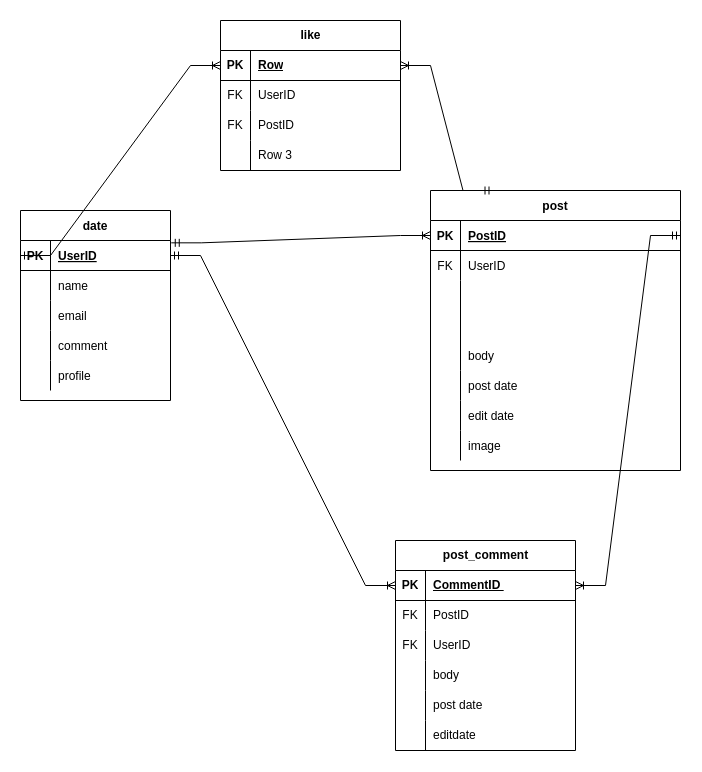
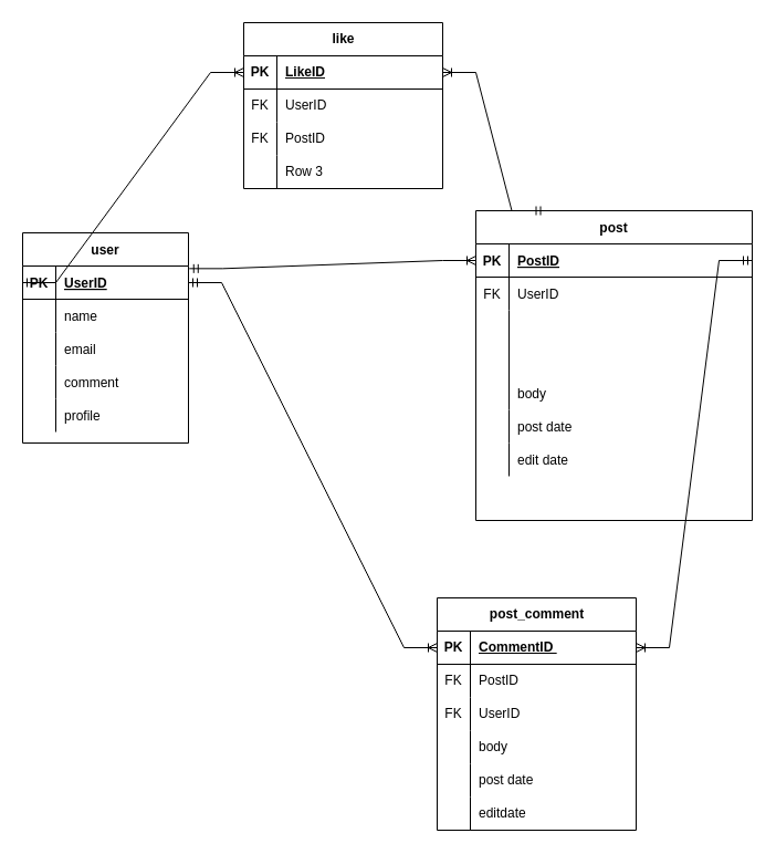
  <mxCell id="0" />
  <mxCell id="1" parent="0" />
  <mxCell id="2" value="post" style="shape=table;startSize=30;container=1;collapsible=1;childLayout=tableLayout;fixedRows=1;rowLines=0;fontStyle=1;align=center;resizeLast=1;" vertex="1" parent="1"><mxGeometry x="430" y="190" width="250" height="280" as="geometry" /></mxCell>
  <mxCell id="3" value="" style="shape=partialRectangle;collapsible=0;dropTarget=0;pointerEvents=0;fillColor=none;points=[[0,0.5],[1,0.5]];portConstraint=eastwest;top=0;left=0;right=0;bottom=1;" vertex="1" parent="2"><mxGeometry y="30" width="250" height="30" as="geometry" /></mxCell>
  <mxCell id="4" value="PK" style="shape=partialRectangle;overflow=hidden;connectable=0;fillColor=none;top=0;left=0;bottom=0;right=0;fontStyle=1;" vertex="1" parent="3"><mxGeometry width="30" height="30" as="geometry"><mxRectangle width="30" height="30" as="alternateBounds" /></mxGeometry></mxCell>
  <mxCell id="5" value="PostID" style="shape=partialRectangle;overflow=hidden;connectable=0;fillColor=none;top=0;left=0;bottom=0;right=0;align=left;spacingLeft=6;fontStyle=5;" vertex="1" parent="3"><mxGeometry x="30" width="220" height="30" as="geometry"><mxRectangle width="220" height="30" as="alternateBounds" /></mxGeometry></mxCell>
  <mxCell id="6" value="" style="shape=partialRectangle;collapsible=0;dropTarget=0;pointerEvents=0;fillColor=none;points=[[0,0.5],[1,0.5]];portConstraint=eastwest;top=0;left=0;right=0;bottom=0;" vertex="1" parent="2"><mxGeometry y="60" width="250" height="30" as="geometry" /></mxCell>
  <mxCell id="7" value="FK" style="shape=partialRectangle;overflow=hidden;connectable=0;fillColor=none;top=0;left=0;bottom=0;right=0;" vertex="1" parent="6"><mxGeometry width="30" height="30" as="geometry"><mxRectangle width="30" height="30" as="alternateBounds" /></mxGeometry></mxCell>
  <mxCell id="8" value="UserID" style="shape=partialRectangle;overflow=hidden;connectable=0;fillColor=none;top=0;left=0;bottom=0;right=0;align=left;spacingLeft=6;" vertex="1" parent="6"><mxGeometry x="30" width="220" height="30" as="geometry"><mxRectangle width="220" height="30" as="alternateBounds" /></mxGeometry></mxCell>
  <mxCell id="9" value="" style="shape=partialRectangle;collapsible=0;dropTarget=0;pointerEvents=0;fillColor=none;points=[[0,0.5],[1,0.5]];portConstraint=eastwest;top=0;left=0;right=0;bottom=0;" vertex="1" parent="2"><mxGeometry y="90" width="250" height="30" as="geometry" /></mxCell>
  <mxCell id="10" value="" style="shape=partialRectangle;overflow=hidden;connectable=0;fillColor=none;top=0;left=0;bottom=0;right=0;" vertex="1" parent="9"><mxGeometry width="30" height="30" as="geometry"><mxRectangle width="30" height="30" as="alternateBounds" /></mxGeometry></mxCell>
  <mxCell id="11" style="shape=partialRectangle;collapsible=0;dropTarget=0;pointerEvents=0;fillColor=none;points=[[0,0.5],[1,0.5]];portConstraint=eastwest;top=0;left=0;right=0;bottom=0;" vertex="1" parent="2"><mxGeometry y="120" width="250" height="30" as="geometry" /></mxCell>
  <mxCell id="12" style="shape=partialRectangle;overflow=hidden;connectable=0;fillColor=none;top=0;left=0;bottom=0;right=0;" vertex="1" parent="11"><mxGeometry width="30" height="30" as="geometry"><mxRectangle width="30" height="30" as="alternateBounds" /></mxGeometry></mxCell>
  <mxCell id="13" style="shape=partialRectangle;collapsible=0;dropTarget=0;pointerEvents=0;fillColor=none;points=[[0,0.5],[1,0.5]];portConstraint=eastwest;top=0;left=0;right=0;bottom=0;" vertex="1" parent="2"><mxGeometry y="150" width="250" height="30" as="geometry" /></mxCell>
  <mxCell id="14" style="shape=partialRectangle;overflow=hidden;connectable=0;fillColor=none;top=0;left=0;bottom=0;right=0;" vertex="1" parent="13"><mxGeometry width="30" height="30" as="geometry"><mxRectangle width="30" height="30" as="alternateBounds" /></mxGeometry></mxCell>
  <mxCell id="15" value="body" style="shape=partialRectangle;overflow=hidden;connectable=0;fillColor=none;top=0;left=0;bottom=0;right=0;align=left;spacingLeft=6;" vertex="1" parent="13"><mxGeometry x="30" width="220" height="30" as="geometry"><mxRectangle width="220" height="30" as="alternateBounds" /></mxGeometry></mxCell>
  <mxCell id="16" style="shape=partialRectangle;collapsible=0;dropTarget=0;pointerEvents=0;fillColor=none;points=[[0,0.5],[1,0.5]];portConstraint=eastwest;top=0;left=0;right=0;bottom=0;" vertex="1" parent="2"><mxGeometry y="180" width="250" height="30" as="geometry" /></mxCell>
  <mxCell id="17" style="shape=partialRectangle;overflow=hidden;connectable=0;fillColor=none;top=0;left=0;bottom=0;right=0;" vertex="1" parent="16"><mxGeometry width="30" height="30" as="geometry"><mxRectangle width="30" height="30" as="alternateBounds" /></mxGeometry></mxCell>
  <mxCell id="18" value="post date" style="shape=partialRectangle;overflow=hidden;connectable=0;fillColor=none;top=0;left=0;bottom=0;right=0;align=left;spacingLeft=6;" vertex="1" parent="16"><mxGeometry x="30" width="220" height="30" as="geometry"><mxRectangle width="220" height="30" as="alternateBounds" /></mxGeometry></mxCell>
  <mxCell id="19" style="shape=partialRectangle;collapsible=0;dropTarget=0;pointerEvents=0;fillColor=none;points=[[0,0.5],[1,0.5]];portConstraint=eastwest;top=0;left=0;right=0;bottom=0;" vertex="1" parent="2"><mxGeometry y="210" width="250" height="30" as="geometry" /></mxCell>
  <mxCell id="20" style="shape=partialRectangle;overflow=hidden;connectable=0;fillColor=none;top=0;left=0;bottom=0;right=0;" vertex="1" parent="19"><mxGeometry width="30" height="30" as="geometry"><mxRectangle width="30" height="30" as="alternateBounds" /></mxGeometry></mxCell>
  <mxCell id="21" value="edit date" style="shape=partialRectangle;overflow=hidden;connectable=0;fillColor=none;top=0;left=0;bottom=0;right=0;align=left;spacingLeft=6;" vertex="1" parent="19"><mxGeometry x="30" width="220" height="30" as="geometry"><mxRectangle width="220" height="30" as="alternateBounds" /></mxGeometry></mxCell>
  <mxCell id="22" style="shape=partialRectangle;collapsible=0;dropTarget=0;pointerEvents=0;fillColor=none;points=[[0,0.5],[1,0.5]];portConstraint=eastwest;top=0;left=0;right=0;bottom=0;" vertex="1" parent="2"><mxGeometry y="240" width="250" height="30" as="geometry" /></mxCell>
  <mxCell id="23" style="shape=partialRectangle;overflow=hidden;connectable=0;fillColor=none;top=0;left=0;bottom=0;right=0;" vertex="1" parent="22"><mxGeometry width="30" height="30" as="geometry"><mxRectangle width="30" height="30" as="alternateBounds" /></mxGeometry></mxCell>
- <mxCell id="24" value="image" style="shape=partialRectangle;overflow=hidden;connectable=0;fillColor=none;top=0;left=0;bottom=0;right=0;align=left;spacingLeft=6;" vertex="1" parent="22"><mxGeometry x="30" width="220" height="30" as="geometry"><mxRectangle width="220" height="30" as="alternateBounds" /></mxGeometry></mxCell>
- <mxCell id="25" value="date" style="shape=table;startSize=30;container=1;collapsible=1;childLayout=tableLayout;fixedRows=1;rowLines=0;fontStyle=1;align=center;resizeLast=1;" vertex="1" parent="1"><mxGeometry x="20" y="210" width="150" height="190" as="geometry" /></mxCell>
+ <mxCell id="25" value="user" style="shape=table;startSize=30;container=1;collapsible=1;childLayout=tableLayout;fixedRows=1;rowLines=0;fontStyle=1;align=center;resizeLast=1;" vertex="1" parent="1"><mxGeometry x="20" y="210" width="150" height="190" as="geometry" /></mxCell>
  <mxCell id="26" value="" style="shape=partialRectangle;collapsible=0;dropTarget=0;pointerEvents=0;fillColor=none;points=[[0,0.5],[1,0.5]];portConstraint=eastwest;top=0;left=0;right=0;bottom=1;" vertex="1" parent="25"><mxGeometry y="30" width="150" height="30" as="geometry" /></mxCell>
  <mxCell id="27" value="PK" style="shape=partialRectangle;overflow=hidden;connectable=0;fillColor=none;top=0;left=0;bottom=0;right=0;fontStyle=1;" vertex="1" parent="26"><mxGeometry width="30" height="30" as="geometry"><mxRectangle width="30" height="30" as="alternateBounds" /></mxGeometry></mxCell>
  <mxCell id="28" value="UserID" style="shape=partialRectangle;overflow=hidden;connectable=0;fillColor=none;top=0;left=0;bottom=0;right=0;align=left;spacingLeft=6;fontStyle=5;" vertex="1" parent="26"><mxGeometry x="30" width="120" height="30" as="geometry"><mxRectangle width="120" height="30" as="alternateBounds" /></mxGeometry></mxCell>
  <mxCell id="29" value="" style="shape=partialRectangle;collapsible=0;dropTarget=0;pointerEvents=0;fillColor=none;points=[[0,0.5],[1,0.5]];portConstraint=eastwest;top=0;left=0;right=0;bottom=0;" vertex="1" parent="25"><mxGeometry y="60" width="150" height="30" as="geometry" /></mxCell>
  <mxCell id="30" value="" style="shape=partialRectangle;overflow=hidden;connectable=0;fillColor=none;top=0;left=0;bottom=0;right=0;" vertex="1" parent="29"><mxGeometry width="30" height="30" as="geometry"><mxRectangle width="30" height="30" as="alternateBounds" /></mxGeometry></mxCell>
  <mxCell id="31" value="name" style="shape=partialRectangle;overflow=hidden;connectable=0;fillColor=none;top=0;left=0;bottom=0;right=0;align=left;spacingLeft=6;" vertex="1" parent="29"><mxGeometry x="30" width="120" height="30" as="geometry"><mxRectangle width="120" height="30" as="alternateBounds" /></mxGeometry></mxCell>
  <mxCell id="32" style="shape=partialRectangle;collapsible=0;dropTarget=0;pointerEvents=0;fillColor=none;points=[[0,0.5],[1,0.5]];portConstraint=eastwest;top=0;left=0;right=0;bottom=0;" vertex="1" parent="25"><mxGeometry y="90" width="150" height="30" as="geometry" /></mxCell>
  <mxCell id="33" style="shape=partialRectangle;overflow=hidden;connectable=0;fillColor=none;top=0;left=0;bottom=0;right=0;" vertex="1" parent="32"><mxGeometry width="30" height="30" as="geometry"><mxRectangle width="30" height="30" as="alternateBounds" /></mxGeometry></mxCell>
  <mxCell id="34" value="email" style="shape=partialRectangle;overflow=hidden;connectable=0;fillColor=none;top=0;left=0;bottom=0;right=0;align=left;spacingLeft=6;" vertex="1" parent="32"><mxGeometry x="30" width="120" height="30" as="geometry"><mxRectangle width="120" height="30" as="alternateBounds" /></mxGeometry></mxCell>
  <mxCell id="35" style="shape=partialRectangle;collapsible=0;dropTarget=0;pointerEvents=0;fillColor=none;points=[[0,0.5],[1,0.5]];portConstraint=eastwest;top=0;left=0;right=0;bottom=0;" vertex="1" parent="25"><mxGeometry y="120" width="150" height="30" as="geometry" /></mxCell>
  <mxCell id="36" style="shape=partialRectangle;overflow=hidden;connectable=0;fillColor=none;top=0;left=0;bottom=0;right=0;" vertex="1" parent="35"><mxGeometry width="30" height="30" as="geometry"><mxRectangle width="30" height="30" as="alternateBounds" /></mxGeometry></mxCell>
  <mxCell id="37" value="comment" style="shape=partialRectangle;overflow=hidden;connectable=0;fillColor=none;top=0;left=0;bottom=0;right=0;align=left;spacingLeft=6;" vertex="1" parent="35"><mxGeometry x="30" width="120" height="30" as="geometry"><mxRectangle width="120" height="30" as="alternateBounds" /></mxGeometry></mxCell>
  <mxCell id="38" style="shape=partialRectangle;collapsible=0;dropTarget=0;pointerEvents=0;fillColor=none;points=[[0,0.5],[1,0.5]];portConstraint=eastwest;top=0;left=0;right=0;bottom=0;" vertex="1" parent="25"><mxGeometry y="150" width="150" height="30" as="geometry" /></mxCell>
  <mxCell id="39" style="shape=partialRectangle;overflow=hidden;connectable=0;fillColor=none;top=0;left=0;bottom=0;right=0;" vertex="1" parent="38"><mxGeometry width="30" height="30" as="geometry"><mxRectangle width="30" height="30" as="alternateBounds" /></mxGeometry></mxCell>
  <mxCell id="40" value="profile" style="shape=partialRectangle;overflow=hidden;connectable=0;fillColor=none;top=0;left=0;bottom=0;right=0;align=left;spacingLeft=6;" vertex="1" parent="38"><mxGeometry x="30" width="120" height="30" as="geometry"><mxRectangle width="120" height="30" as="alternateBounds" /></mxGeometry></mxCell>
  <mxCell id="41" value="post_comment" style="shape=table;startSize=30;container=1;collapsible=1;childLayout=tableLayout;fixedRows=1;rowLines=0;fontStyle=1;align=center;resizeLast=1;html=1;" vertex="1" parent="1"><mxGeometry x="395" y="540" width="180" height="210" as="geometry" /></mxCell>
  <mxCell id="42" value="" style="shape=tableRow;horizontal=0;startSize=0;swimlaneHead=0;swimlaneBody=0;fillColor=none;collapsible=0;dropTarget=0;points=[[0,0.5],[1,0.5]];portConstraint=eastwest;top=0;left=0;right=0;bottom=1;" vertex="1" parent="41"><mxGeometry y="30" width="180" height="30" as="geometry" /></mxCell>
  <mxCell id="43" value="PK" style="shape=partialRectangle;connectable=0;fillColor=none;top=0;left=0;bottom=0;right=0;fontStyle=1;overflow=hidden;whiteSpace=wrap;html=1;" vertex="1" parent="42"><mxGeometry width="30" height="30" as="geometry"><mxRectangle width="30" height="30" as="alternateBounds" /></mxGeometry></mxCell>
  <mxCell id="44" value="CommentID&amp;nbsp;" style="shape=partialRectangle;connectable=0;fillColor=none;top=0;left=0;bottom=0;right=0;align=left;spacingLeft=6;fontStyle=5;overflow=hidden;whiteSpace=wrap;html=1;" vertex="1" parent="42"><mxGeometry x="30" width="150" height="30" as="geometry"><mxRectangle width="150" height="30" as="alternateBounds" /></mxGeometry></mxCell>
  <mxCell id="45" value="" style="shape=tableRow;horizontal=0;startSize=0;swimlaneHead=0;swimlaneBody=0;fillColor=none;collapsible=0;dropTarget=0;points=[[0,0.5],[1,0.5]];portConstraint=eastwest;top=0;left=0;right=0;bottom=0;" vertex="1" parent="41"><mxGeometry y="60" width="180" height="30" as="geometry" /></mxCell>
  <mxCell id="46" value="FK" style="shape=partialRectangle;connectable=0;fillColor=none;top=0;left=0;bottom=0;right=0;editable=1;overflow=hidden;whiteSpace=wrap;html=1;" vertex="1" parent="45"><mxGeometry width="30" height="30" as="geometry"><mxRectangle width="30" height="30" as="alternateBounds" /></mxGeometry></mxCell>
  <mxCell id="47" value="PostID" style="shape=partialRectangle;connectable=0;fillColor=none;top=0;left=0;bottom=0;right=0;align=left;spacingLeft=6;overflow=hidden;whiteSpace=wrap;html=1;" vertex="1" parent="45"><mxGeometry x="30" width="150" height="30" as="geometry"><mxRectangle width="150" height="30" as="alternateBounds" /></mxGeometry></mxCell>
  <mxCell id="48" value="" style="shape=tableRow;horizontal=0;startSize=0;swimlaneHead=0;swimlaneBody=0;fillColor=none;collapsible=0;dropTarget=0;points=[[0,0.5],[1,0.5]];portConstraint=eastwest;top=0;left=0;right=0;bottom=0;" vertex="1" parent="41"><mxGeometry y="90" width="180" height="30" as="geometry" /></mxCell>
  <mxCell id="49" value="FK" style="shape=partialRectangle;connectable=0;fillColor=none;top=0;left=0;bottom=0;right=0;editable=1;overflow=hidden;whiteSpace=wrap;html=1;" vertex="1" parent="48"><mxGeometry width="30" height="30" as="geometry"><mxRectangle width="30" height="30" as="alternateBounds" /></mxGeometry></mxCell>
  <mxCell id="50" value="UserID" style="shape=partialRectangle;connectable=0;fillColor=none;top=0;left=0;bottom=0;right=0;align=left;spacingLeft=6;overflow=hidden;whiteSpace=wrap;html=1;" vertex="1" parent="48"><mxGeometry x="30" width="150" height="30" as="geometry"><mxRectangle width="150" height="30" as="alternateBounds" /></mxGeometry></mxCell>
  <mxCell id="51" value="" style="shape=tableRow;horizontal=0;startSize=0;swimlaneHead=0;swimlaneBody=0;fillColor=none;collapsible=0;dropTarget=0;points=[[0,0.5],[1,0.5]];portConstraint=eastwest;top=0;left=0;right=0;bottom=0;" vertex="1" parent="41"><mxGeometry y="120" width="180" height="30" as="geometry" /></mxCell>
  <mxCell id="52" value="" style="shape=partialRectangle;connectable=0;fillColor=none;top=0;left=0;bottom=0;right=0;editable=1;overflow=hidden;whiteSpace=wrap;html=1;" vertex="1" parent="51"><mxGeometry width="30" height="30" as="geometry"><mxRectangle width="30" height="30" as="alternateBounds" /></mxGeometry></mxCell>
  <mxCell id="53" value="body" style="shape=partialRectangle;connectable=0;fillColor=none;top=0;left=0;bottom=0;right=0;align=left;spacingLeft=6;overflow=hidden;whiteSpace=wrap;html=1;" vertex="1" parent="51"><mxGeometry x="30" width="150" height="30" as="geometry"><mxRectangle width="150" height="30" as="alternateBounds" /></mxGeometry></mxCell>
  <mxCell id="54" style="shape=tableRow;horizontal=0;startSize=0;swimlaneHead=0;swimlaneBody=0;fillColor=none;collapsible=0;dropTarget=0;points=[[0,0.5],[1,0.5]];portConstraint=eastwest;top=0;left=0;right=0;bottom=0;" vertex="1" parent="41"><mxGeometry y="150" width="180" height="30" as="geometry" /></mxCell>
  <mxCell id="55" style="shape=partialRectangle;connectable=0;fillColor=none;top=0;left=0;bottom=0;right=0;editable=1;overflow=hidden;whiteSpace=wrap;html=1;" vertex="1" parent="54"><mxGeometry width="30" height="30" as="geometry"><mxRectangle width="30" height="30" as="alternateBounds" /></mxGeometry></mxCell>
  <mxCell id="56" value="post date" style="shape=partialRectangle;connectable=0;fillColor=none;top=0;left=0;bottom=0;right=0;align=left;spacingLeft=6;overflow=hidden;whiteSpace=wrap;html=1;" vertex="1" parent="54"><mxGeometry x="30" width="150" height="30" as="geometry"><mxRectangle width="150" height="30" as="alternateBounds" /></mxGeometry></mxCell>
  <mxCell id="57" style="shape=tableRow;horizontal=0;startSize=0;swimlaneHead=0;swimlaneBody=0;fillColor=none;collapsible=0;dropTarget=0;points=[[0,0.5],[1,0.5]];portConstraint=eastwest;top=0;left=0;right=0;bottom=0;" vertex="1" parent="41"><mxGeometry y="180" width="180" height="30" as="geometry" /></mxCell>
  <mxCell id="58" style="shape=partialRectangle;connectable=0;fillColor=none;top=0;left=0;bottom=0;right=0;editable=1;overflow=hidden;whiteSpace=wrap;html=1;" vertex="1" parent="57"><mxGeometry width="30" height="30" as="geometry"><mxRectangle width="30" height="30" as="alternateBounds" /></mxGeometry></mxCell>
  <mxCell id="59" value="editdate" style="shape=partialRectangle;connectable=0;fillColor=none;top=0;left=0;bottom=0;right=0;align=left;spacingLeft=6;overflow=hidden;whiteSpace=wrap;html=1;" vertex="1" parent="57"><mxGeometry x="30" width="150" height="30" as="geometry"><mxRectangle width="150" height="30" as="alternateBounds" /></mxGeometry></mxCell>
  <mxCell id="60" value="like" style="shape=table;startSize=30;container=1;collapsible=1;childLayout=tableLayout;fixedRows=1;rowLines=0;fontStyle=1;align=center;resizeLast=1;html=1;" vertex="1" parent="1"><mxGeometry x="220" y="20" width="180" height="150" as="geometry" /></mxCell>
  <mxCell id="61" value="" style="shape=tableRow;horizontal=0;startSize=0;swimlaneHead=0;swimlaneBody=0;fillColor=none;collapsible=0;dropTarget=0;points=[[0,0.5],[1,0.5]];portConstraint=eastwest;top=0;left=0;right=0;bottom=1;" vertex="1" parent="60"><mxGeometry y="30" width="180" height="30" as="geometry" /></mxCell>
  <mxCell id="62" value="PK" style="shape=partialRectangle;connectable=0;fillColor=none;top=0;left=0;bottom=0;right=0;fontStyle=1;overflow=hidden;whiteSpace=wrap;html=1;" vertex="1" parent="61"><mxGeometry width="30" height="30" as="geometry"><mxRectangle width="30" height="30" as="alternateBounds" /></mxGeometry></mxCell>
- <mxCell id="63" value="Row" style="shape=partialRectangle;connectable=0;fillColor=none;top=0;left=0;bottom=0;right=0;align=left;spacingLeft=6;fontStyle=5;overflow=hidden;whiteSpace=wrap;html=1;" vertex="1" parent="61"><mxGeometry x="30" width="150" height="30" as="geometry"><mxRectangle width="150" height="30" as="alternateBounds" /></mxGeometry></mxCell>
+ <mxCell id="63" value="LikeID" style="shape=partialRectangle;connectable=0;fillColor=none;top=0;left=0;bottom=0;right=0;align=left;spacingLeft=6;fontStyle=5;overflow=hidden;whiteSpace=wrap;html=1;" vertex="1" parent="61"><mxGeometry x="30" width="150" height="30" as="geometry"><mxRectangle width="150" height="30" as="alternateBounds" /></mxGeometry></mxCell>
  <mxCell id="64" value="" style="shape=tableRow;horizontal=0;startSize=0;swimlaneHead=0;swimlaneBody=0;fillColor=none;collapsible=0;dropTarget=0;points=[[0,0.5],[1,0.5]];portConstraint=eastwest;top=0;left=0;right=0;bottom=0;" vertex="1" parent="60"><mxGeometry y="60" width="180" height="30" as="geometry" /></mxCell>
  <mxCell id="65" value="FK" style="shape=partialRectangle;connectable=0;fillColor=none;top=0;left=0;bottom=0;right=0;editable=1;overflow=hidden;whiteSpace=wrap;html=1;" vertex="1" parent="64"><mxGeometry width="30" height="30" as="geometry"><mxRectangle width="30" height="30" as="alternateBounds" /></mxGeometry></mxCell>
  <mxCell id="66" value="UserID" style="shape=partialRectangle;connectable=0;fillColor=none;top=0;left=0;bottom=0;right=0;align=left;spacingLeft=6;overflow=hidden;whiteSpace=wrap;html=1;" vertex="1" parent="64"><mxGeometry x="30" width="150" height="30" as="geometry"><mxRectangle width="150" height="30" as="alternateBounds" /></mxGeometry></mxCell>
  <mxCell id="67" value="" style="shape=tableRow;horizontal=0;startSize=0;swimlaneHead=0;swimlaneBody=0;fillColor=none;collapsible=0;dropTarget=0;points=[[0,0.5],[1,0.5]];portConstraint=eastwest;top=0;left=0;right=0;bottom=0;" vertex="1" parent="60"><mxGeometry y="90" width="180" height="30" as="geometry" /></mxCell>
  <mxCell id="68" value="FK" style="shape=partialRectangle;connectable=0;fillColor=none;top=0;left=0;bottom=0;right=0;editable=1;overflow=hidden;whiteSpace=wrap;html=1;" vertex="1" parent="67"><mxGeometry width="30" height="30" as="geometry"><mxRectangle width="30" height="30" as="alternateBounds" /></mxGeometry></mxCell>
  <mxCell id="69" value="PostID" style="shape=partialRectangle;connectable=0;fillColor=none;top=0;left=0;bottom=0;right=0;align=left;spacingLeft=6;overflow=hidden;whiteSpace=wrap;html=1;" vertex="1" parent="67"><mxGeometry x="30" width="150" height="30" as="geometry"><mxRectangle width="150" height="30" as="alternateBounds" /></mxGeometry></mxCell>
  <mxCell id="70" value="" style="shape=tableRow;horizontal=0;startSize=0;swimlaneHead=0;swimlaneBody=0;fillColor=none;collapsible=0;dropTarget=0;points=[[0,0.5],[1,0.5]];portConstraint=eastwest;top=0;left=0;right=0;bottom=0;" vertex="1" parent="60"><mxGeometry y="120" width="180" height="30" as="geometry" /></mxCell>
  <mxCell id="71" value="" style="shape=partialRectangle;connectable=0;fillColor=none;top=0;left=0;bottom=0;right=0;editable=1;overflow=hidden;whiteSpace=wrap;html=1;" vertex="1" parent="70"><mxGeometry width="30" height="30" as="geometry"><mxRectangle width="30" height="30" as="alternateBounds" /></mxGeometry></mxCell>
  <mxCell id="72" value="Row 3" style="shape=partialRectangle;connectable=0;fillColor=none;top=0;left=0;bottom=0;right=0;align=left;spacingLeft=6;overflow=hidden;whiteSpace=wrap;html=1;" vertex="1" parent="70"><mxGeometry x="30" width="150" height="30" as="geometry"><mxRectangle width="150" height="30" as="alternateBounds" /></mxGeometry></mxCell>
  <mxCell id="73" value="" style="edgeStyle=entityRelationEdgeStyle;fontSize=12;html=1;endArrow=ERoneToMany;startArrow=ERmandOne;rounded=0;entryX=0;entryY=0.5;entryDx=0;entryDy=0;exitX=1.005;exitY=0.078;exitDx=0;exitDy=0;exitPerimeter=0;" edge="1" parent="1" source="26" target="3"><mxGeometry width="100" height="100" relative="1" as="geometry"><mxPoint x="280" y="240" as="sourcePoint" /><mxPoint x="431.1" y="255" as="targetPoint" /></mxGeometry></mxCell>
  <mxCell id="74" value="" style="edgeStyle=entityRelationEdgeStyle;fontSize=12;html=1;endArrow=ERoneToMany;startArrow=ERmandOne;rounded=0;entryX=1;entryY=0.5;entryDx=0;entryDy=0;exitX=1;exitY=0.5;exitDx=0;exitDy=0;" edge="1" parent="1" source="3" target="42"><mxGeometry width="100" height="100" relative="1" as="geometry"><mxPoint x="560" y="420" as="sourcePoint" /><mxPoint x="740" y="290" as="targetPoint" /></mxGeometry></mxCell>
  <mxCell id="75" value="" style="edgeStyle=entityRelationEdgeStyle;fontSize=12;html=1;endArrow=ERoneToMany;startArrow=ERmandOne;rounded=0;exitX=0;exitY=0.5;exitDx=0;exitDy=0;entryX=0;entryY=0.5;entryDx=0;entryDy=0;" edge="1" parent="1" source="26" target="61"><mxGeometry width="100" height="100" relative="1" as="geometry"><mxPoint x="140" y="150" as="sourcePoint" /><mxPoint x="240" y="50" as="targetPoint" /><Array as="points"><mxPoint x="180" y="190" /></Array></mxGeometry></mxCell>
  <mxCell id="76" value="" style="edgeStyle=entityRelationEdgeStyle;fontSize=12;html=1;endArrow=ERoneToMany;startArrow=ERmandOne;rounded=0;exitX=0.25;exitY=0;exitDx=0;exitDy=0;entryX=1;entryY=0.5;entryDx=0;entryDy=0;" edge="1" parent="1" source="2" target="61"><mxGeometry width="100" height="100" relative="1" as="geometry"><mxPoint x="560" y="280" as="sourcePoint" /><mxPoint x="660" y="180" as="targetPoint" /></mxGeometry></mxCell>
  <mxCell id="77" value="" style="edgeStyle=entityRelationEdgeStyle;fontSize=12;html=1;endArrow=ERoneToMany;startArrow=ERmandOne;rounded=0;entryX=0;entryY=0.5;entryDx=0;entryDy=0;" edge="1" parent="1" source="26" target="42"><mxGeometry width="100" height="100" relative="1" as="geometry"><mxPoint x="290" y="264" as="sourcePoint" /><mxPoint x="300" y="660" as="targetPoint" /><Array as="points"><mxPoint x="520" y="270" /></Array></mxGeometry></mxCell>
